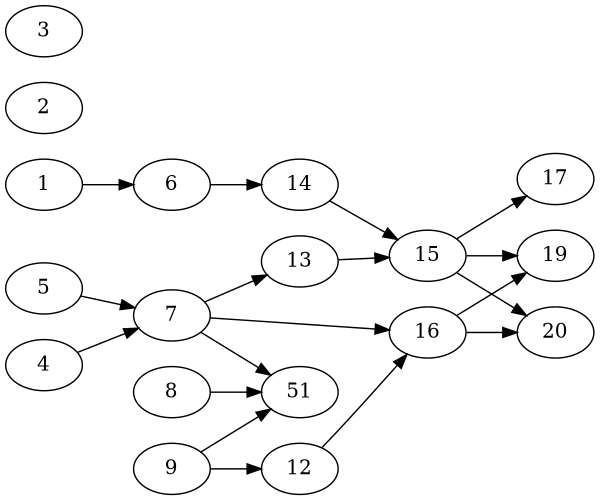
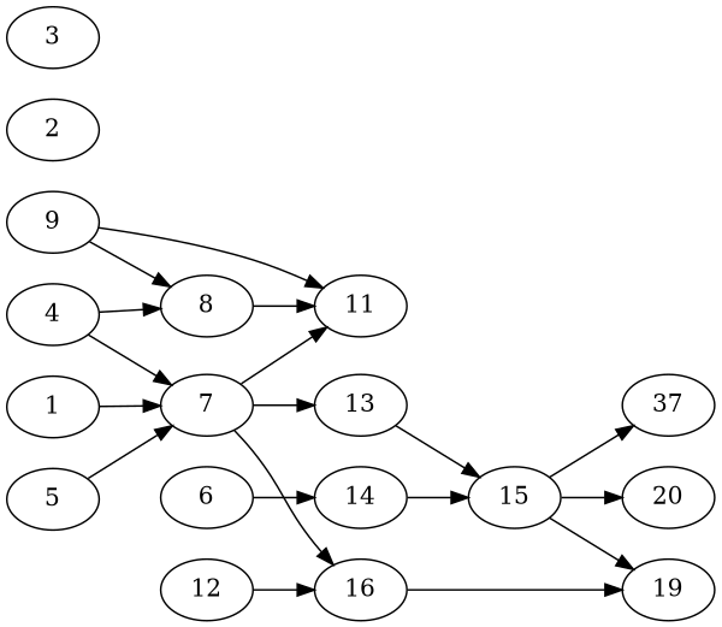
  digraph {
    rankdir=LR
    node [alpha=0.03 compute_size=68719476736 result_size=0]
    1 [alpha=0.18 compute_size=2140793084 ram=8132001 result_size=29696 trans_size=196581]
    6 [compute_size=9229787456 ram=2170653 result_size=13312 trans_size=342037]
    14 [alpha=0.17 compute_size=24067028223 ram=1462164 result_size=9216 trans_size=311440]
    9 [compute_size=338399033273 ram=47846228 result_size=13312 trans_size=156787]
-   11 [alpha=0.05 compute_size=7958898722 ram=27539344 trans_size=953156 label=51]
+   11 [alpha=0.05 compute_size=7958898722 ram=27539344 trans_size=953156]
    12 [alpha=0.11 compute_size=368293445632 ram=21985708 result_size=9216 trans_size=1013390]
    15 [alpha=0.11 compute_size=444890209567 ram=13059523 result_size=54272 trans_size=922875]
    16 [alpha=0.18 compute_size=173031252227 ram=3985551 result_size=1024 trans_size=85314]
    2 [compute_size=549755813888 ram=40104260 trans_size=902828]
    3 [alpha=0.12 compute_size=1421548468274 ram=33660216 trans_size=623439]
    4 [alpha=0.07 compute_size=133301369484 ram=28018186 result_size=74752 trans_size=489268]
    7 [alpha=0.19 ram=5663756 result_size=74752 trans_size=880220]
    8 [alpha=0.17 compute_size=210391355096 ram=1606278 result_size=91136 trans_size=433494]
    13 [compute_size=217216673353 ram=12096654 result_size=9216 trans_size=1005200]
    5 [alpha=0.18 compute_size=747425633575 ram=35852672 result_size=1024 trans_size=643518]
    19 [alpha=0.02 compute_size=134217728000 ram=15852709 trans_size=608325]
    20 [alpha=0.19 ram=10545095 trans_size=537308]
-   17 [alpha=0.05 compute_size=8589934592 ram=49383644 trans_size=407555]
-   1 -> 6
+   17 [alpha=0.05 compute_size=8589934592 ram=49383644 trans_size=407555 label=37]
+   1 -> 7
    6 -> 14
    14 -> 15
    9 -> 11
-   9 -> 12
+   9 -> 8
    12 -> 16
    15 -> 19
    15 -> 20
    15 -> 17
    16 -> 19
-   16 -> 20
    4 -> 7
+   4 -> 8
    7 -> 11
    7 -> 16
    7 -> 13
    8 -> 11
    13 -> 15
    5 -> 7
  }
